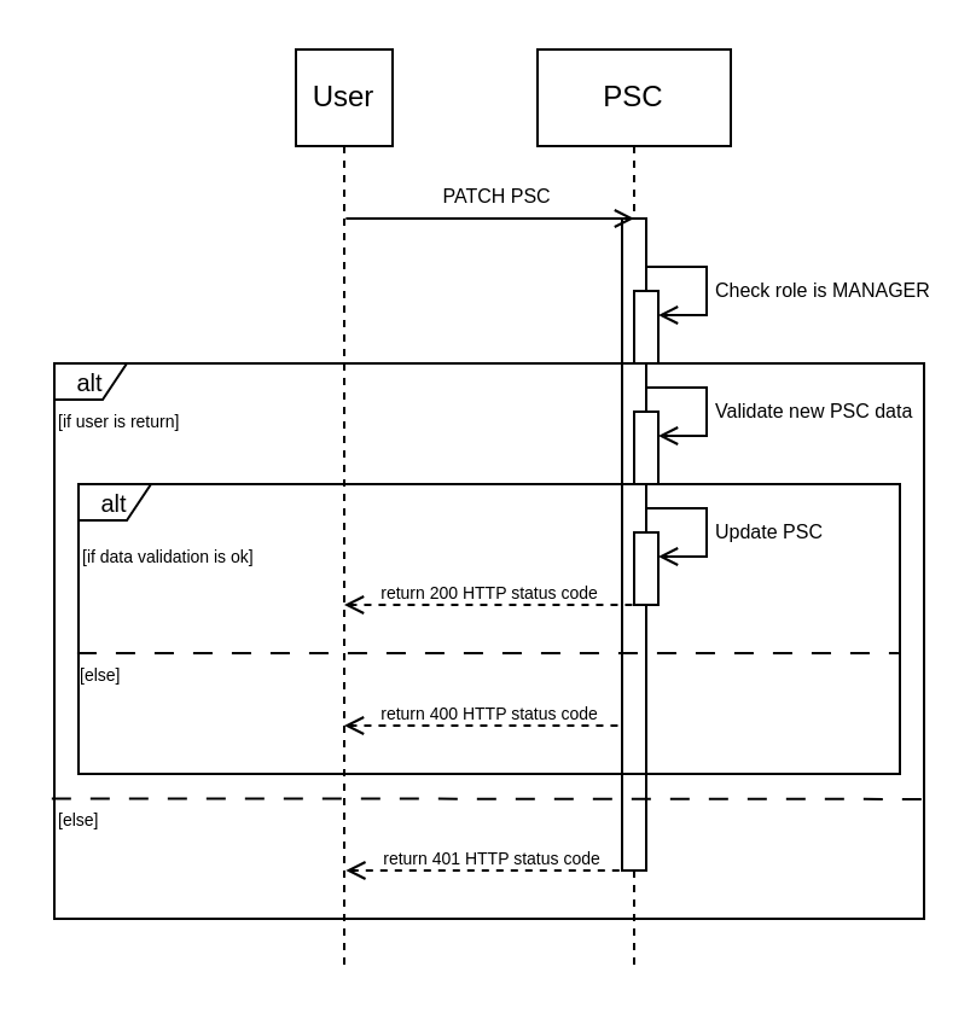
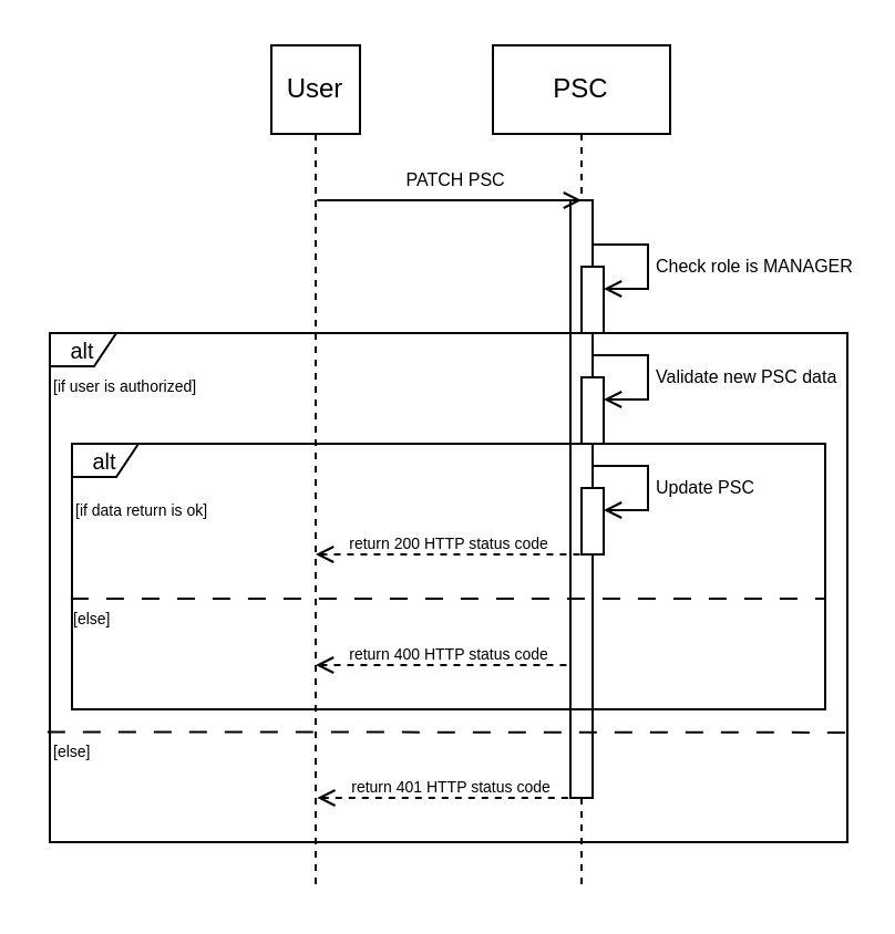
  <mxCell id="0" />
  <mxCell id="1" parent="0" />
  <mxCell id="2" style="edgeStyle=elbowEdgeStyle;rounded=0;orthogonalLoop=1;jettySize=auto;html=1;elbow=vertical;curved=0;endArrow=none;endFill=0;fontSize=8;startArrow=open;startFill=0;dashed=1;" parent="1" edge="1"><mxGeometry relative="1" as="geometry"><mxPoint x="141.997" y="300" as="sourcePoint" /><mxPoint x="261.33" y="300" as="targetPoint" /></mxGeometry></mxCell>
  <mxCell id="3" value="return 400 HTTP status code" style="edgeLabel;html=1;align=center;verticalAlign=middle;resizable=0;points=[];fontSize=7;labelBackgroundColor=none;" parent="2" vertex="1" connectable="0"><mxGeometry x="0.046" y="-2" relative="1" as="geometry"><mxPoint x="-2" y="-7" as="offset" /></mxGeometry></mxCell>
  <mxCell id="4" value="PSC" style="shape=umlLifeline;perimeter=lifelinePerimeter;whiteSpace=wrap;html=1;container=0;dropTarget=0;collapsible=0;recursiveResize=0;outlineConnect=0;portConstraint=eastwest;newEdgeStyle={&quot;edgeStyle&quot;:&quot;elbowEdgeStyle&quot;,&quot;elbow&quot;:&quot;vertical&quot;,&quot;curved&quot;:0,&quot;rounded&quot;:0};" parent="1" vertex="1"><mxGeometry x="222" y="20" width="80" height="380" as="geometry" /></mxCell>
  <mxCell id="5" value="Check role is MANAGER" style="html=1;align=left;spacingLeft=2;endArrow=open;rounded=0;edgeStyle=orthogonalEdgeStyle;curved=0;rounded=0;fontSize=8;endFill=0;" parent="4" source="6" target="7" edge="1"><mxGeometry x="0.077" relative="1" as="geometry"><mxPoint x="40" y="160" as="sourcePoint" /><Array as="points"><mxPoint x="70" y="90" /><mxPoint x="70" y="110" /></Array><mxPoint as="offset" /></mxGeometry></mxCell>
  <mxCell id="6" value="" style="html=1;points=[[0,0,0,0,5],[0,1,0,0,-5],[1,0,0,0,5],[1,1,0,0,-5]];perimeter=orthogonalPerimeter;outlineConnect=0;targetShapes=umlLifeline;portConstraint=eastwest;newEdgeStyle={&quot;curved&quot;:0,&quot;rounded&quot;:0};fontSize=8;" parent="4" vertex="1"><mxGeometry x="35" y="70" width="10" height="270" as="geometry" /></mxCell>
  <mxCell id="7" value="" style="html=1;points=[[0,0,0,0,5],[0,1,0,0,-5],[1,0,0,0,5],[1,1,0,0,-5]];perimeter=orthogonalPerimeter;outlineConnect=0;targetShapes=umlLifeline;portConstraint=eastwest;newEdgeStyle={&quot;curved&quot;:0,&quot;rounded&quot;:0};fontSize=8;" parent="4" vertex="1"><mxGeometry x="40" y="100" width="10" height="30" as="geometry" /></mxCell>
  <mxCell id="8" value="User" style="shape=umlLifeline;perimeter=lifelinePerimeter;whiteSpace=wrap;html=1;container=0;dropTarget=0;collapsible=0;recursiveResize=0;outlineConnect=0;portConstraint=eastwest;newEdgeStyle={&quot;edgeStyle&quot;:&quot;elbowEdgeStyle&quot;,&quot;elbow&quot;:&quot;vertical&quot;,&quot;curved&quot;:0,&quot;rounded&quot;:0};" parent="1" vertex="1"><mxGeometry x="132" y="20" width="20" height="380" as="geometry" /></mxCell>
  <mxCell id="9" value="User" style="whiteSpace=wrap;html=1;" parent="1" vertex="1"><mxGeometry x="122" y="20" width="40" height="40" as="geometry" /></mxCell>
  <mxCell id="10" style="edgeStyle=elbowEdgeStyle;rounded=0;orthogonalLoop=1;jettySize=auto;html=1;elbow=vertical;curved=0;endArrow=open;endFill=0;fontSize=8;" parent="1" edge="1"><mxGeometry relative="1" as="geometry"><mxPoint x="142.667" y="90" as="sourcePoint" /><mxPoint x="262" y="90" as="targetPoint" /></mxGeometry></mxCell>
  <mxCell id="11" value="PATCH PSC" style="edgeLabel;html=1;align=center;verticalAlign=middle;resizable=0;points=[];fontSize=8;" parent="10" vertex="1" connectable="0"><mxGeometry x="0.046" y="-2" relative="1" as="geometry"><mxPoint y="-12" as="offset" /></mxGeometry></mxCell>
  <mxCell id="12" value="alt" style="shape=umlFrame;whiteSpace=wrap;html=1;pointerEvents=0;width=30;height=15;fontSize=10;" parent="1" vertex="1"><mxGeometry y="150" width="360" height="230" as="geometry" x="22" /></mxCell>
- <mxCell id="13" value="&lt;font style=&quot;font-size: 7px;&quot;&gt;[if user is return]&lt;/font&gt;" style="text;html=1;align=left;verticalAlign=middle;resizable=0;points=[];autosize=1;strokeColor=none;fillColor=none;fontSize=7;" parent="1" vertex="1"><mxGeometry y="165" width="90" height="20" as="geometry" x="22" /></mxCell>
+ <mxCell id="13" value="&lt;font style=&quot;font-size: 7px;&quot;&gt;[if user is authorized]&lt;/font&gt;" style="text;html=1;align=left;verticalAlign=middle;resizable=0;points=[];autosize=1;strokeColor=none;fillColor=none;fontSize=7;" parent="1" vertex="1"><mxGeometry y="165" width="90" height="20" as="geometry" x="22" /></mxCell>
  <mxCell id="14" value="alt" style="shape=umlFrame;whiteSpace=wrap;html=1;pointerEvents=0;width=30;height=15;fontSize=10;" parent="1" vertex="1"><mxGeometry x="32" y="200" width="340" height="120" as="geometry" /></mxCell>
  <mxCell id="15" value="Validate new PSC data" style="html=1;align=left;spacingLeft=2;endArrow=open;rounded=0;edgeStyle=orthogonalEdgeStyle;curved=0;rounded=0;fontSize=8;endFill=0;" parent="1" target="16" edge="1"><mxGeometry x="0.077" relative="1" as="geometry"><mxPoint x="267" y="160" as="sourcePoint" /><Array as="points"><mxPoint x="292" y="160" /><mxPoint x="292" y="180" /></Array><mxPoint as="offset" /></mxGeometry></mxCell>
  <mxCell id="16" value="" style="html=1;points=[[0,0,0,0,5],[0,1,0,0,-5],[1,0,0,0,5],[1,1,0,0,-5]];perimeter=orthogonalPerimeter;outlineConnect=0;targetShapes=umlLifeline;portConstraint=eastwest;newEdgeStyle={&quot;curved&quot;:0,&quot;rounded&quot;:0};fontSize=8;" parent="1" vertex="1"><mxGeometry x="262" y="170" width="10" height="30" as="geometry" /></mxCell>
- <mxCell id="17" value="&lt;font style=&quot;font-size: 7px;&quot;&gt;[if data validation is ok]&lt;/font&gt;" style="text;html=1;align=left;verticalAlign=top;resizable=0;points=[];autosize=1;strokeColor=none;fillColor=none;fontSize=7;" parent="1" vertex="1"><mxGeometry x="32" y="220" width="90" height="20" as="geometry" /></mxCell>
+ <mxCell id="17" value="&lt;font style=&quot;font-size: 7px;&quot;&gt;[if data return is ok]&lt;/font&gt;" style="text;html=1;align=left;verticalAlign=top;resizable=0;points=[];autosize=1;strokeColor=none;fillColor=none;fontSize=7;" parent="1" vertex="1"><mxGeometry x="32" y="220" width="90" height="20" as="geometry" /></mxCell>
  <mxCell id="18" style="edgeStyle=elbowEdgeStyle;rounded=0;orthogonalLoop=1;jettySize=auto;html=1;elbow=vertical;curved=0;endArrow=none;endFill=0;fontSize=8;startArrow=none;startFill=0;dashed=1;dashPattern=8 8;" parent="1" edge="1"><mxGeometry relative="1" as="geometry"><mxPoint x="31.46" y="270" as="sourcePoint" /><mxPoint x="371.46" y="270" as="targetPoint" /></mxGeometry></mxCell>
  <mxCell id="19" value="&lt;font style=&quot;font-size: 7px;&quot;&gt;[else]&lt;/font&gt;" style="text;html=1;align=left;verticalAlign=middle;resizable=0;points=[];autosize=1;strokeColor=none;fillColor=none;fontSize=7;" parent="1" vertex="1"><mxGeometry x="31.46" y="270.2" width="40" height="20" as="geometry" /></mxCell>
  <mxCell id="20" style="rounded=0;orthogonalLoop=1;jettySize=auto;html=1;elbow=vertical;endArrow=none;endFill=0;fontSize=8;startArrow=none;startFill=0;dashed=1;entryX=1.003;entryY=0.825;entryDx=0;entryDy=0;entryPerimeter=0;dashPattern=8 8;" parent="1" edge="1"><mxGeometry relative="1" as="geometry"><mxPoint x="20.92" y="330.2" as="sourcePoint" /><mxPoint x="382" y="330.45" as="targetPoint" /></mxGeometry></mxCell>
  <mxCell id="21" value="&lt;font style=&quot;font-size: 7px;&quot;&gt;[else]&lt;/font&gt;" style="text;html=1;align=left;verticalAlign=middle;resizable=0;points=[];autosize=1;strokeColor=none;fillColor=none;fontSize=7;" parent="1" vertex="1"><mxGeometry y="330" width="40" height="20" as="geometry" x="22" /></mxCell>
  <mxCell id="22" style="edgeStyle=elbowEdgeStyle;rounded=0;orthogonalLoop=1;jettySize=auto;html=1;elbow=vertical;curved=0;endArrow=none;endFill=0;fontSize=8;startArrow=open;startFill=0;dashed=1;" parent="1" edge="1"><mxGeometry relative="1" as="geometry"><mxPoint x="142.667" y="360" as="sourcePoint" /><mxPoint x="262" y="360" as="targetPoint" /></mxGeometry></mxCell>
  <mxCell id="23" value="return 401 HTTP status code" style="edgeLabel;html=1;align=center;verticalAlign=middle;resizable=0;points=[];fontSize=7;labelBackgroundColor=none;" parent="22" vertex="1" connectable="0"><mxGeometry x="0.046" y="-2" relative="1" as="geometry"><mxPoint x="-2" y="-7" as="offset" /></mxGeometry></mxCell>
  <mxCell id="24" value="Update PSC" style="html=1;align=left;spacingLeft=2;endArrow=open;rounded=0;edgeStyle=orthogonalEdgeStyle;curved=0;rounded=0;fontSize=8;endFill=0;" parent="1" target="25" edge="1"><mxGeometry x="0.077" relative="1" as="geometry"><mxPoint x="267" y="210" as="sourcePoint" /><Array as="points"><mxPoint x="292" y="210" /><mxPoint x="292" y="230" /></Array><mxPoint as="offset" /></mxGeometry></mxCell>
  <mxCell id="25" value="" style="html=1;points=[[0,0,0,0,5],[0,1,0,0,-5],[1,0,0,0,5],[1,1,0,0,-5]];perimeter=orthogonalPerimeter;outlineConnect=0;targetShapes=umlLifeline;portConstraint=eastwest;newEdgeStyle={&quot;curved&quot;:0,&quot;rounded&quot;:0};fontSize=8;" parent="1" vertex="1"><mxGeometry x="262" y="220" width="10" height="30" as="geometry" /></mxCell>
  <mxCell id="26" style="edgeStyle=elbowEdgeStyle;rounded=0;orthogonalLoop=1;jettySize=auto;html=1;elbow=vertical;curved=0;endArrow=none;endFill=0;fontSize=8;startArrow=open;startFill=0;dashed=1;" parent="1" edge="1"><mxGeometry relative="1" as="geometry"><mxPoint x="141.997" y="250" as="sourcePoint" /><mxPoint x="261.33" y="250" as="targetPoint" /></mxGeometry></mxCell>
  <mxCell id="27" value="return 200 HTTP status code" style="edgeLabel;html=1;align=center;verticalAlign=middle;resizable=0;points=[];fontSize=7;labelBackgroundColor=none;" parent="26" vertex="1" connectable="0"><mxGeometry x="0.046" y="-2" relative="1" as="geometry"><mxPoint x="-2" y="-7" as="offset" /></mxGeometry></mxCell>
